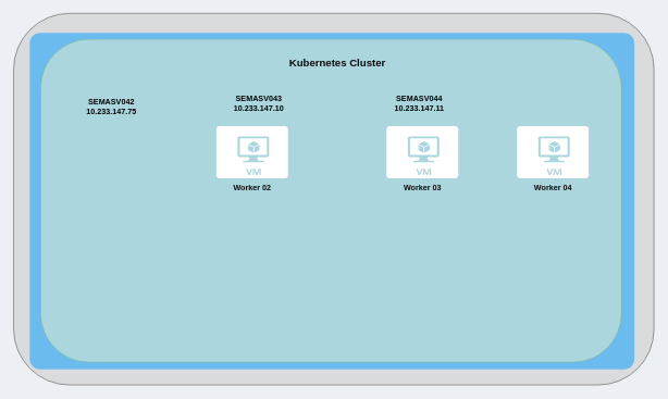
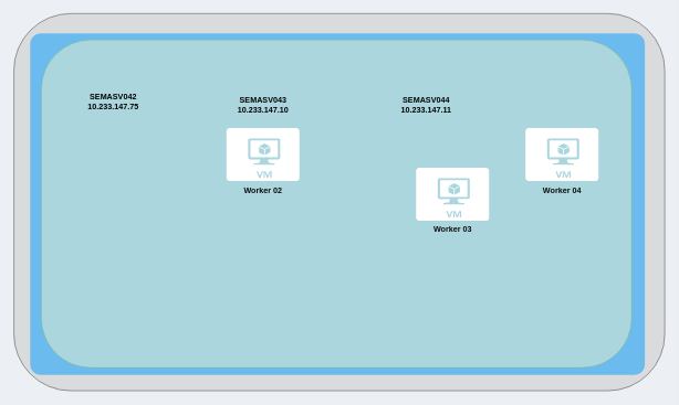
  <mxCell id="0" style=";html=1;" />
  <mxCell id="1" style=";html=1;" parent="0" />
  <mxCell id="2" value="" style="rounded=1;whiteSpace=wrap;html=1;labelBackgroundColor=none;fontSize=12;fontColor=#0d0d0d;fillColor=#CFCFCF;gradientColor=none;opacity=60;fontStyle=1" parent="1" vertex="1"><mxGeometry x="20.5" y="20" width="981.5" height="570" as="geometry" /></mxCell>
  <mxCell id="3" value="" style="whiteSpace=wrap;html=1;rounded=1;shadow=0;strokeColor=none;strokeWidth=2;fillColor=#009BFF;fontSize=12;fontColor=#FFFFFF;align=center;arcSize=3;verticalAlign=top;spacingTop=4;opacity=50;fontStyle=1" parent="1" vertex="1"><mxGeometry x="45" y="50" width="927" height="516" as="geometry" /></mxCell>
  <mxCell id="4" value="" style="rounded=1;whiteSpace=wrap;html=1;labelBackgroundColor=none;fillColor=#d5e8d4;strokeColor=#82b366;opacity=60;" parent="1" vertex="1"><mxGeometry x="62" y="60" width="890" height="495" as="geometry" /></mxCell>
- <mxCell id="5" value="SEMASV042&lt;br style=&quot;font-size: 12px;&quot;&gt;10.233.147.75" style="text;html=1;align=center;verticalAlign=middle;resizable=0;points=[];autosize=1;strokeColor=none;fillColor=none;fontColor=#030303;fontStyle=1;fontSize=12;" parent="1" vertex="1"><mxGeometry x="120" y="143" width="100" height="40" as="geometry" /></mxCell>
- <mxCell id="6" value="&lt;font style=&quot;font-size: 12px;&quot;&gt;Worker 03&lt;br style=&quot;font-size: 12px;&quot;&gt;&lt;/font&gt;" style="verticalLabelPosition=bottom;html=1;verticalAlign=top;strokeColor=none;fillColor=#FFFFFF;shape=mxgraph.azure.virtual_machine;rounded=1;shadow=0;fontSize=12;fontColor=#0d0d0d;align=center;labelPosition=center;fontStyle=1" parent="1" vertex="1"><mxGeometry x="592" y="193" width="110" height="80" as="geometry" /></mxCell>
+ <mxCell id="5" value="SEMASV042&lt;br style=&quot;font-size: 12px;&quot;&gt;10.233.147.75" style="text;html=1;align=center;verticalAlign=middle;resizable=0;points=[];autosize=1;strokeColor=none;fillColor=none;fontColor=#030303;fontStyle=1;fontSize=12;" parent="1" vertex="1"><mxGeometry x="120" y="133" width="100" height="40" as="geometry" /></mxCell>
+ <mxCell id="6" value="&lt;font style=&quot;font-size: 12px;&quot;&gt;Worker 03&lt;br style=&quot;font-size: 12px;&quot;&gt;&lt;/font&gt;" style="verticalLabelPosition=bottom;html=1;verticalAlign=top;strokeColor=none;fillColor=#FFFFFF;shape=mxgraph.azure.virtual_machine;rounded=1;shadow=0;fontSize=12;fontColor=#0d0d0d;align=center;labelPosition=center;fontStyle=1" parent="1" vertex="1"><mxGeometry x="627" y="253" width="110" height="80" as="geometry" /></mxCell>
  <mxCell id="7" value="SEMASV043&lt;br style=&quot;font-size: 12px;&quot;&gt;10.233.147.10" style="text;html=1;align=center;verticalAlign=middle;resizable=0;points=[];autosize=1;strokeColor=none;fillColor=none;fontColor=#030303;fontStyle=1;fontSize=12;" parent="1" vertex="1"><mxGeometry x="346.04" y="138" width="100" height="40" as="geometry" /></mxCell>
- <mxCell id="8" value="&lt;font style=&quot;font-size: 12px;&quot;&gt;Worker 02&lt;br style=&quot;font-size: 12px;&quot;&gt;&lt;/font&gt;" style="verticalLabelPosition=bottom;html=1;verticalAlign=top;strokeColor=none;fillColor=#FFFFFF;shape=mxgraph.azure.virtual_machine;rounded=1;shadow=0;fontSize=12;fontColor=#0d0d0d;align=center;labelPosition=center;fontStyle=1" parent="1" vertex="1"><mxGeometry x="331.04" y="193" width="110" height="80" as="geometry" /></mxCell>
+ <mxCell id="8" value="&lt;font style=&quot;font-size: 12px;&quot;&gt;Worker 02&lt;br style=&quot;font-size: 12px;&quot;&gt;&lt;/font&gt;" style="verticalLabelPosition=bottom;html=1;verticalAlign=top;strokeColor=none;fillColor=#FFFFFF;shape=mxgraph.azure.virtual_machine;rounded=1;shadow=0;fontSize=12;fontColor=#0d0d0d;align=center;labelPosition=center;fontStyle=1" parent="1" vertex="1"><mxGeometry x="341.04" y="193" width="110" height="80" as="geometry" /></mxCell>
  <mxCell id="9" value="SEMASV044&lt;br style=&quot;font-size: 12px;&quot;&gt;10.233.147.11" style="text;html=1;align=center;verticalAlign=middle;resizable=0;points=[];autosize=1;strokeColor=none;fillColor=none;fontColor=#030303;fontStyle=1;fontSize=12;" parent="1" vertex="1"><mxGeometry x="592" y="138" width="100" height="40" as="geometry" /></mxCell>
- <mxCell id="10" value="Kubernetes Cluster" style="text;html=1;strokeColor=none;fillColor=none;align=center;verticalAlign=middle;whiteSpace=wrap;rounded=0;fontStyle=1;fontSize=16;fontColor=#0d0c0c;" parent="1" vertex="1"><mxGeometry x="312" y="80" width="410" height="30" as="geometry" /></mxCell>
  <mxCell id="11" value="&lt;font style=&quot;font-size: 12px;&quot;&gt;Worker 04&lt;br style=&quot;font-size: 12px;&quot;&gt;&lt;/font&gt;" style="verticalLabelPosition=bottom;html=1;verticalAlign=top;strokeColor=none;fillColor=#FFFFFF;shape=mxgraph.azure.virtual_machine;rounded=1;shadow=0;fontSize=12;fontColor=#0d0d0d;align=center;labelPosition=center;fontStyle=1" vertex="1" parent="1"><mxGeometry x="792" y="193" width="110" height="80" as="geometry" /></mxCell>
